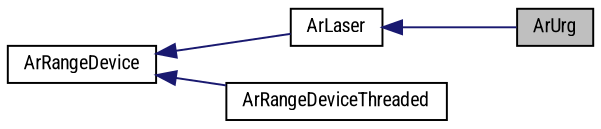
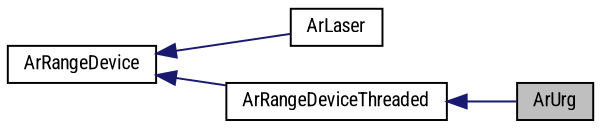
  digraph {
    fontname="Roboto Condensed"
    rankdir=LR
    node [color=black fillcolor=white fontname="Roboto Condensed" fontsize=10 shape=record style=filled]
    edge [color=midnightblue dir=back fontname="Roboto Condensed" fontsize=10 labelfontname=FreeSans labelfontsize=10 style=solid]
    n1 [fillcolor=grey75 fontcolor=black height=0.2 label=ArUrg width=0.4]
    n2 [height=0.2 label=ArLaser width=0.4]
    n3 [height=0.2 label=ArRangeDeviceThreaded width=0.4]
    n4 [height=0.2 label=ArRangeDevice width=0.4]
-   n2 -> n1
+   n3 -> n1
    n4 -> n2
    n4 -> n3
  }
